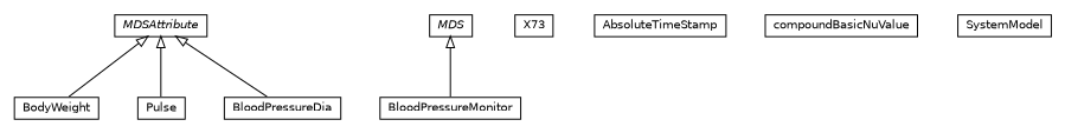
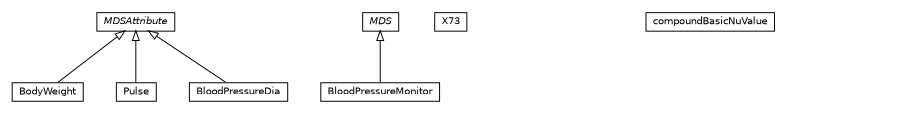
  digraph {
    nodesep=0.25
    ranksep=0.5
    node [fontcolor=black fontname=Helvetica fontsize=10.0 shape=plaintext]
    edge [arrowtail=empty dir=back fontname=Helvetica fontsize=10 headport=p labelfontname=Helvetica labelfontsize=10 tailport=p]
    n1 [label=<<table title="org.universAAL.ontology.X73.BodyWeight" border="0" cellborder="1" cellspacing="0" cellpadding="2" port="p" href="./BodyWeight.html"> 		<tr><td><table border="0" cellspacing="0" cellpadding="1"> <tr><td align="center" balign="center"> BodyWeight </td></tr> 		</table></td></tr> 		</table>>]
    n2 [label=<<table title="org.universAAL.ontology.X73.Pulse" border="0" cellborder="1" cellspacing="0" cellpadding="2" port="p" href="./Pulse.html"> 		<tr><td><table border="0" cellspacing="0" cellpadding="1"> <tr><td align="center" balign="center"> Pulse </td></tr> 		</table></td></tr> 		</table>>]
    n3 [label=<<table title="org.universAAL.ontology.X73.BloodPressureMonitor" border="0" cellborder="1" cellspacing="0" cellpadding="2" port="p" href="./BloodPressureMonitor.html"> 		<tr><td><table border="0" cellspacing="0" cellpadding="1"> <tr><td align="center" balign="center"> BloodPressureMonitor </td></tr> 		</table></td></tr> 		</table>>]
    n4 [label=<<table title="org.universAAL.ontology.X73.BloodPressureDia" border="0" cellborder="1" cellspacing="0" cellpadding="2" port="p" href="./BloodPressureDia.html"> 		<tr><td><table border="0" cellspacing="0" cellpadding="1"> <tr><td align="center" balign="center"> BloodPressureDia </td></tr> 		</table></td></tr> 		</table>>]
    n5 [label=<<table title="org.universAAL.ontology.X73.MDSAttribute" border="0" cellborder="1" cellspacing="0" cellpadding="2" port="p" href="./MDSAttribute.html"> 		<tr><td><table border="0" cellspacing="0" cellpadding="1"> <tr><td align="center" balign="center"><font face="Helvetica-Oblique"> MDSAttribute </font></td></tr> 		</table></td></tr> 		</table>>]
    n6 [label=<<table title="org.universAAL.ontology.X73.X73" border="0" cellborder="1" cellspacing="0" cellpadding="2" port="p" href="./X73.html"> 		<tr><td><table border="0" cellspacing="0" cellpadding="1"> <tr><td align="center" balign="center"> X73 </td></tr> 		</table></td></tr> 		</table>>]
-   n7 [label=<<table title="org.universAAL.ontology.X73.AbsoluteTimeStamp" border="0" cellborder="1" cellspacing="0" cellpadding="2" port="p" href="./AbsoluteTimeStamp.html"> 		<tr><td><table border="0" cellspacing="0" cellpadding="1"> <tr><td align="center" balign="center"> AbsoluteTimeStamp </td></tr> 		</table></td></tr> 		</table>>]
    n8 [label=<<table title="org.universAAL.ontology.X73.compoundBasicNuValue" border="0" cellborder="1" cellspacing="0" cellpadding="2" port="p" href="./compoundBasicNuValue.html"> 		<tr><td><table border="0" cellspacing="0" cellpadding="1"> <tr><td align="center" balign="center"> compoundBasicNuValue </td></tr> 		</table></td></tr> 		</table>>]
-   n9 [label=<<table title="org.universAAL.ontology.X73.SystemModel" border="0" cellborder="1" cellspacing="0" cellpadding="2" port="p" href="./SystemModel.html"> 		<tr><td><table border="0" cellspacing="0" cellpadding="1"> <tr><td align="center" balign="center"> SystemModel </td></tr> 		</table></td></tr> 		</table>>]
    n10 [label=<<table title="org.universAAL.ontology.X73.MDS" border="0" cellborder="1" cellspacing="0" cellpadding="2" port="p" href="./MDS.html"> 		<tr><td><table border="0" cellspacing="0" cellpadding="1"> <tr><td align="center" balign="center"><font face="Helvetica-Oblique"> MDS </font></td></tr> 		</table></td></tr> 		</table>>]
    n5 -> n1
    n5 -> n2
    n5 -> n4
    n10 -> n3
  }
